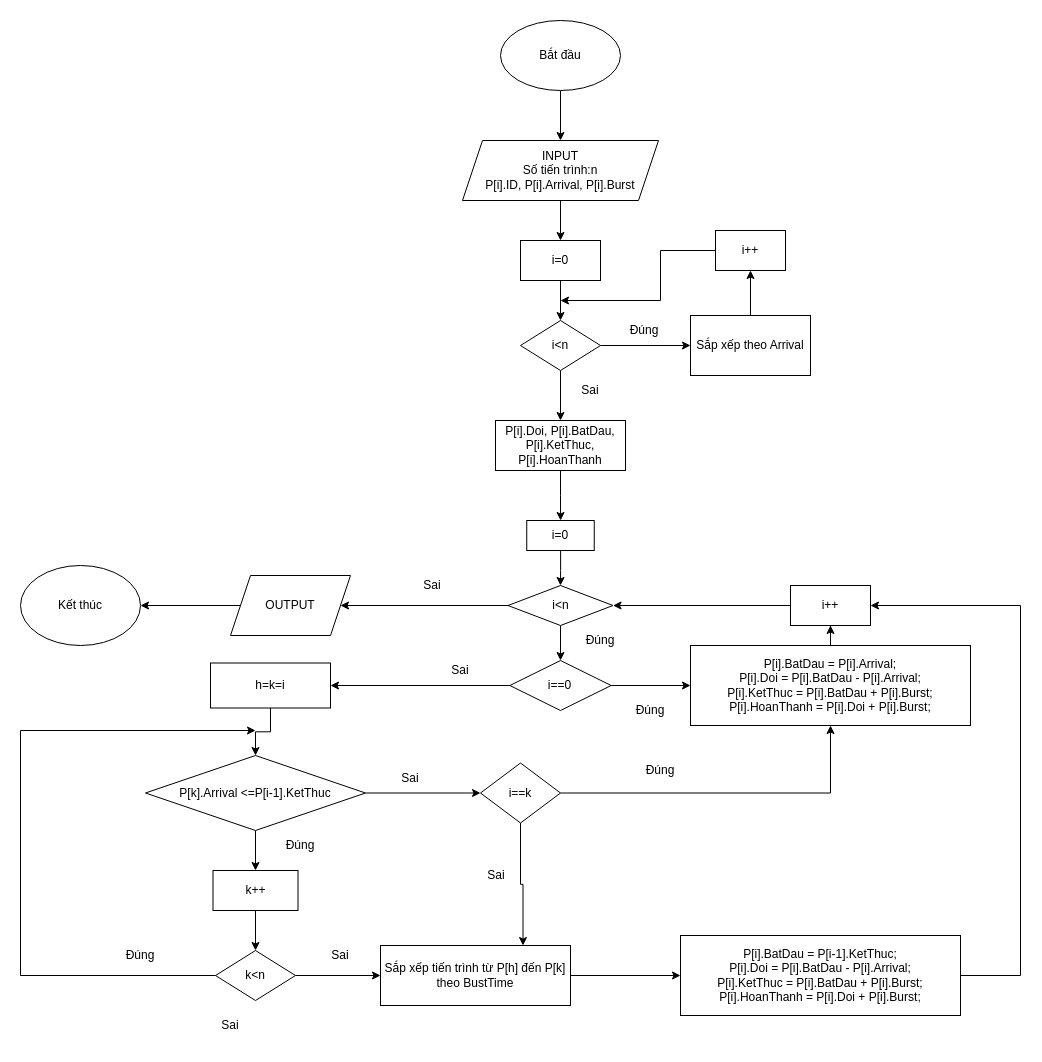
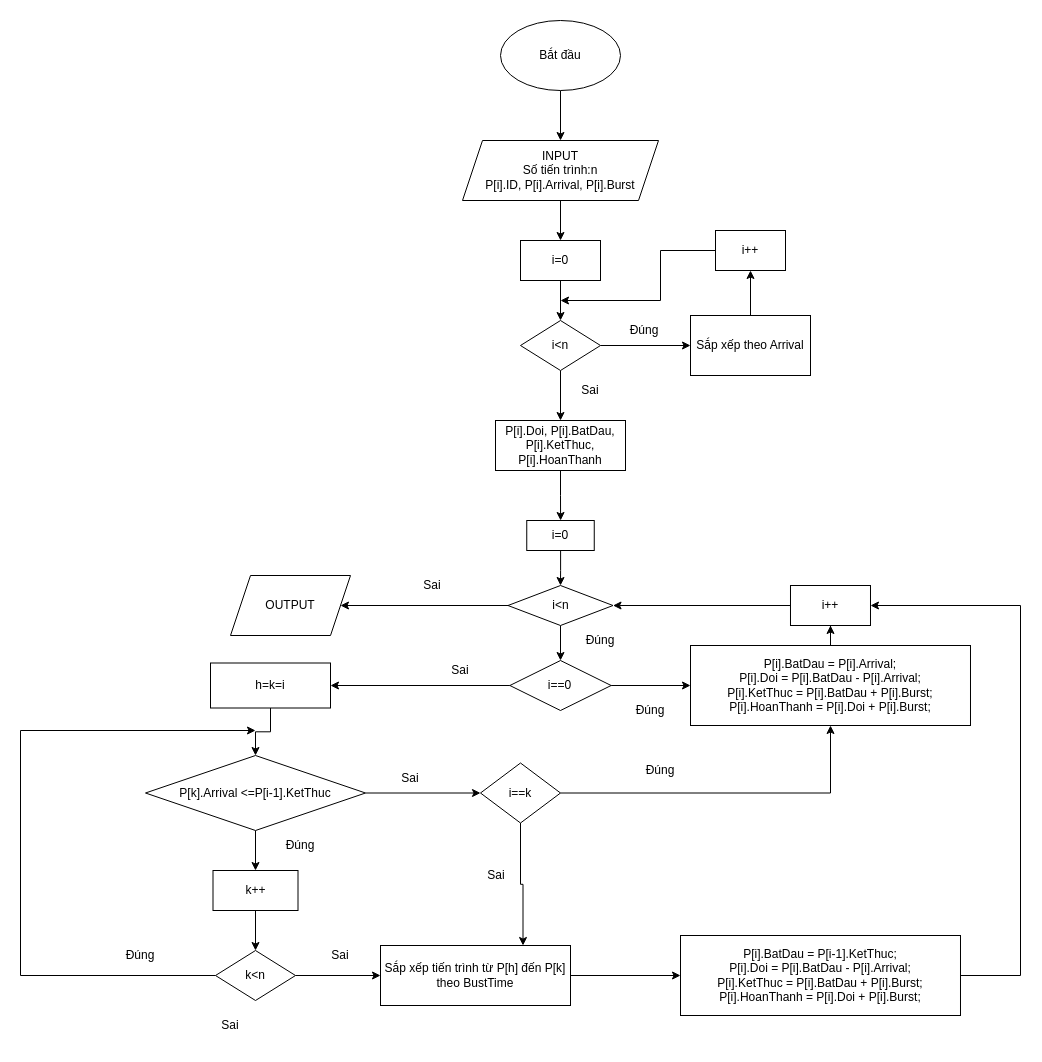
  <mxCell id="0" />
  <mxCell id="1" parent="0" />
  <mxCell id="2" style="edgeStyle=orthogonalEdgeStyle;rounded=0;orthogonalLoop=1;jettySize=auto;html=1;entryX=0.5;entryY=0;entryDx=0;entryDy=0;" edge="1" parent="1" source="3" target="5"><mxGeometry relative="1" as="geometry" /></mxCell>
  <mxCell id="3" value="Bắt đầu" style="ellipse;whiteSpace=wrap;html=1;" vertex="1" parent="1"><mxGeometry x="500" y="20" width="120" height="70" as="geometry" /></mxCell>
  <mxCell id="4" style="edgeStyle=orthogonalEdgeStyle;rounded=0;orthogonalLoop=1;jettySize=auto;html=1;entryX=0.5;entryY=0;entryDx=0;entryDy=0;" edge="1" parent="1" source="5" target="7"><mxGeometry relative="1" as="geometry" /></mxCell>
  <mxCell id="5" value="INPUT&lt;br&gt;Số tiến trình:n&lt;br&gt;P[i].ID, P[i].Arrival, P[i].Burst" style="shape=parallelogram;perimeter=parallelogramPerimeter;whiteSpace=wrap;html=1;fixedSize=1;" vertex="1" parent="1"><mxGeometry x="462" y="140" width="196" height="60" as="geometry" /></mxCell>
  <mxCell id="6" style="edgeStyle=orthogonalEdgeStyle;rounded=0;orthogonalLoop=1;jettySize=auto;html=1;entryX=0.5;entryY=0;entryDx=0;entryDy=0;" edge="1" parent="1" source="7" target="10"><mxGeometry relative="1" as="geometry" /></mxCell>
  <mxCell id="7" value="i=0" style="rounded=0;whiteSpace=wrap;html=1;" vertex="1" parent="1"><mxGeometry x="520" y="240" width="80" height="40" as="geometry" /></mxCell>
  <mxCell id="8" style="edgeStyle=orthogonalEdgeStyle;rounded=0;orthogonalLoop=1;jettySize=auto;html=1;" edge="1" parent="1" source="10" target="12"><mxGeometry relative="1" as="geometry" /></mxCell>
  <mxCell id="9" style="edgeStyle=orthogonalEdgeStyle;rounded=0;orthogonalLoop=1;jettySize=auto;html=1;entryX=0.5;entryY=0;entryDx=0;entryDy=0;" edge="1" parent="1" source="10" target="18"><mxGeometry relative="1" as="geometry" /></mxCell>
  <mxCell id="10" value="i&amp;lt;n" style="rhombus;whiteSpace=wrap;html=1;" vertex="1" parent="1"><mxGeometry x="520" y="320" width="80" height="50" as="geometry" /></mxCell>
  <mxCell id="11" style="edgeStyle=orthogonalEdgeStyle;rounded=0;orthogonalLoop=1;jettySize=auto;html=1;entryX=0.5;entryY=1;entryDx=0;entryDy=0;" edge="1" parent="1" source="12" target="15"><mxGeometry relative="1" as="geometry" /></mxCell>
  <mxCell id="12" value="Sắp xếp theo Arrival" style="rounded=0;whiteSpace=wrap;html=1;" vertex="1" parent="1"><mxGeometry x="690" y="315" width="120" height="60" as="geometry" /></mxCell>
  <mxCell id="13" value="Đúng" style="text;html=1;strokeColor=none;fillColor=none;align=center;verticalAlign=middle;whiteSpace=wrap;rounded=0;" vertex="1" parent="1"><mxGeometry x="614" y="315" width="60" height="30" as="geometry" /></mxCell>
  <mxCell id="14" style="edgeStyle=orthogonalEdgeStyle;rounded=0;orthogonalLoop=1;jettySize=auto;html=1;" edge="1" parent="1" source="15"><mxGeometry relative="1" as="geometry"><mxPoint x="560" y="300" as="targetPoint" /><Array as="points"><mxPoint x="660" y="250" /><mxPoint x="660" y="300" /></Array></mxGeometry></mxCell>
  <mxCell id="15" value="i++" style="rounded=0;whiteSpace=wrap;html=1;" vertex="1" parent="1"><mxGeometry x="715" y="230" width="70" height="40" as="geometry" /></mxCell>
  <mxCell id="16" value="Sai" style="text;html=1;strokeColor=none;fillColor=none;align=center;verticalAlign=middle;whiteSpace=wrap;rounded=0;" vertex="1" parent="1"><mxGeometry x="560" y="375" width="60" height="30" as="geometry" /></mxCell>
  <mxCell id="17" style="edgeStyle=orthogonalEdgeStyle;rounded=0;orthogonalLoop=1;jettySize=auto;html=1;" edge="1" parent="1" source="18" target="23"><mxGeometry relative="1" as="geometry"><mxPoint x="560" y="510" as="targetPoint" /></mxGeometry></mxCell>
  <mxCell id="18" value="P[i].Doi, P[i].BatDau, P[i].KetThuc, P[i].HoanThanh" style="rounded=0;whiteSpace=wrap;html=1;align=center;" vertex="1" parent="1"><mxGeometry x="495" y="420" width="130" height="50" as="geometry" /></mxCell>
  <mxCell id="19" style="edgeStyle=orthogonalEdgeStyle;rounded=0;orthogonalLoop=1;jettySize=auto;html=1;entryX=0.5;entryY=0;entryDx=0;entryDy=0;" edge="1" parent="1" source="21" target="26"><mxGeometry relative="1" as="geometry" /></mxCell>
  <mxCell id="20" style="edgeStyle=orthogonalEdgeStyle;rounded=0;orthogonalLoop=1;jettySize=auto;html=1;entryX=1;entryY=0.5;entryDx=0;entryDy=0;" edge="1" parent="1" source="21" target="32"><mxGeometry relative="1" as="geometry" /></mxCell>
  <mxCell id="21" value="i&amp;lt;n" style="rhombus;whiteSpace=wrap;html=1;align=center;" vertex="1" parent="1"><mxGeometry x="507.5" y="585" width="105" height="40" as="geometry" /></mxCell>
  <mxCell id="22" style="edgeStyle=orthogonalEdgeStyle;rounded=0;orthogonalLoop=1;jettySize=auto;html=1;entryX=0.5;entryY=0;entryDx=0;entryDy=0;" edge="1" parent="1" source="23" target="21"><mxGeometry relative="1" as="geometry" /></mxCell>
  <mxCell id="23" value="i=0" style="rounded=0;whiteSpace=wrap;html=1;align=center;" vertex="1" parent="1"><mxGeometry x="526.25" y="520" width="67.5" height="30" as="geometry" /></mxCell>
  <mxCell id="24" style="edgeStyle=orthogonalEdgeStyle;rounded=0;orthogonalLoop=1;jettySize=auto;html=1;" edge="1" parent="1" source="26" target="28"><mxGeometry relative="1" as="geometry" /></mxCell>
  <mxCell id="25" style="edgeStyle=orthogonalEdgeStyle;rounded=0;orthogonalLoop=1;jettySize=auto;html=1;entryX=1;entryY=0.5;entryDx=0;entryDy=0;" edge="1" parent="1" source="26" target="36"><mxGeometry relative="1" as="geometry" /></mxCell>
  <mxCell id="26" value="i==0" style="rhombus;whiteSpace=wrap;html=1;align=center;" vertex="1" parent="1"><mxGeometry x="509.38" y="660" width="101.25" height="50" as="geometry" /></mxCell>
  <mxCell id="27" style="edgeStyle=orthogonalEdgeStyle;rounded=0;orthogonalLoop=1;jettySize=auto;html=1;" edge="1" parent="1" source="28" target="39"><mxGeometry relative="1" as="geometry" /></mxCell>
  <mxCell id="28" value="P[i].BatDau = P[i].Arrival;&lt;br&gt;P[i].Doi = P[i].BatDau - P[i].Arrival;&lt;br&gt;P[i].KetThuc = P[i].BatDau + P[i].Burst;&lt;br&gt;P[i].HoanThanh = P[i].Doi + P[i].Burst;" style="rounded=0;whiteSpace=wrap;html=1;" vertex="1" parent="1"><mxGeometry x="690" y="645" width="279.99" height="80" as="geometry" /></mxCell>
  <mxCell id="29" value="Đúng" style="text;html=1;strokeColor=none;fillColor=none;align=center;verticalAlign=middle;whiteSpace=wrap;rounded=0;" vertex="1" parent="1"><mxGeometry x="570" y="625" width="60" height="30" as="geometry" /></mxCell>
  <mxCell id="30" value="Đúng" style="text;html=1;strokeColor=none;fillColor=none;align=center;verticalAlign=middle;whiteSpace=wrap;rounded=0;" vertex="1" parent="1"><mxGeometry x="620" y="695" width="60" height="30" as="geometry" /></mxCell>
- <mxCell id="31" style="edgeStyle=orthogonalEdgeStyle;rounded=0;orthogonalLoop=1;jettySize=auto;html=1;entryX=1;entryY=0.5;entryDx=0;entryDy=0;" edge="1" parent="1" source="32" target="34"><mxGeometry relative="1" as="geometry" /></mxCell>
  <mxCell id="32" value="OUTPUT" style="shape=parallelogram;perimeter=parallelogramPerimeter;whiteSpace=wrap;html=1;fixedSize=1;" vertex="1" parent="1"><mxGeometry x="230" y="575" width="120" height="60" as="geometry" /></mxCell>
  <mxCell id="33" value="Sai" style="text;html=1;strokeColor=none;fillColor=none;align=center;verticalAlign=middle;whiteSpace=wrap;rounded=0;" vertex="1" parent="1"><mxGeometry x="402" y="570" width="60" height="30" as="geometry" /></mxCell>
- <mxCell id="34" value="Kết thúc" style="ellipse;whiteSpace=wrap;html=1;" vertex="1" parent="1"><mxGeometry x="20" y="565" width="120" height="80" as="geometry" /></mxCell>
  <mxCell id="35" style="edgeStyle=orthogonalEdgeStyle;rounded=0;orthogonalLoop=1;jettySize=auto;html=1;entryX=0.5;entryY=0;entryDx=0;entryDy=0;" edge="1" parent="1" source="36" target="42"><mxGeometry relative="1" as="geometry" /></mxCell>
  <mxCell id="36" value="h=k=i" style="rounded=0;whiteSpace=wrap;html=1;" vertex="1" parent="1"><mxGeometry x="210" y="662.5" width="120" height="45" as="geometry" /></mxCell>
  <mxCell id="37" value="Sai" style="text;html=1;strokeColor=none;fillColor=none;align=center;verticalAlign=middle;whiteSpace=wrap;rounded=0;" vertex="1" parent="1"><mxGeometry x="430" y="655" width="60" height="30" as="geometry" /></mxCell>
  <mxCell id="38" style="edgeStyle=orthogonalEdgeStyle;rounded=0;orthogonalLoop=1;jettySize=auto;html=1;entryX=1;entryY=0.5;entryDx=0;entryDy=0;" edge="1" parent="1" source="39" target="21"><mxGeometry relative="1" as="geometry"><Array as="points"><mxPoint x="800" y="605" /></Array></mxGeometry></mxCell>
  <mxCell id="39" value="i++" style="rounded=0;whiteSpace=wrap;html=1;" vertex="1" parent="1"><mxGeometry x="789.99" y="585" width="80" height="40" as="geometry" /></mxCell>
  <mxCell id="40" style="edgeStyle=orthogonalEdgeStyle;rounded=0;orthogonalLoop=1;jettySize=auto;html=1;entryX=0.5;entryY=0;entryDx=0;entryDy=0;" edge="1" parent="1" source="42" target="44"><mxGeometry relative="1" as="geometry" /></mxCell>
  <mxCell id="41" style="edgeStyle=orthogonalEdgeStyle;rounded=0;orthogonalLoop=1;jettySize=auto;html=1;" edge="1" parent="1" source="42" target="57"><mxGeometry relative="1" as="geometry"><mxPoint x="490" y="793" as="targetPoint" /><Array as="points"><mxPoint x="475" y="793" /></Array></mxGeometry></mxCell>
  <mxCell id="42" value="P[k].Arrival &amp;lt;=P[i-1].KetThuc" style="rhombus;whiteSpace=wrap;html=1;" vertex="1" parent="1"><mxGeometry x="145" y="755" width="220" height="75" as="geometry" /></mxCell>
  <mxCell id="43" style="edgeStyle=orthogonalEdgeStyle;rounded=0;orthogonalLoop=1;jettySize=auto;html=1;entryX=0.5;entryY=0;entryDx=0;entryDy=0;" edge="1" parent="1" source="44" target="47"><mxGeometry relative="1" as="geometry" /></mxCell>
  <mxCell id="44" value="k++" style="rounded=0;whiteSpace=wrap;html=1;" vertex="1" parent="1"><mxGeometry x="212.5" y="870" width="85" height="40" as="geometry" /></mxCell>
  <mxCell id="45" style="edgeStyle=orthogonalEdgeStyle;rounded=0;orthogonalLoop=1;jettySize=auto;html=1;" edge="1" parent="1" source="47"><mxGeometry relative="1" as="geometry"><mxPoint x="255" y="730" as="targetPoint" /><Array as="points"><mxPoint x="20" y="975" /></Array></mxGeometry></mxCell>
  <mxCell id="46" style="edgeStyle=orthogonalEdgeStyle;rounded=0;orthogonalLoop=1;jettySize=auto;html=1;entryX=0;entryY=0.5;entryDx=0;entryDy=0;" edge="1" parent="1" source="47" target="51"><mxGeometry relative="1" as="geometry" /></mxCell>
  <mxCell id="47" value="k&amp;lt;n" style="rhombus;whiteSpace=wrap;html=1;" vertex="1" parent="1"><mxGeometry x="215" y="950" width="80" height="50" as="geometry" /></mxCell>
  <mxCell id="48" value="Đúng" style="text;html=1;strokeColor=none;fillColor=none;align=center;verticalAlign=middle;whiteSpace=wrap;rounded=0;" vertex="1" parent="1"><mxGeometry x="110" y="940" width="60" height="30" as="geometry" /></mxCell>
  <mxCell id="49" value="Đúng" style="text;html=1;strokeColor=none;fillColor=none;align=center;verticalAlign=middle;whiteSpace=wrap;rounded=0;" vertex="1" parent="1"><mxGeometry x="270" y="830" width="60" height="30" as="geometry" /></mxCell>
  <mxCell id="50" style="edgeStyle=orthogonalEdgeStyle;rounded=0;orthogonalLoop=1;jettySize=auto;html=1;entryX=0;entryY=0.5;entryDx=0;entryDy=0;" edge="1" parent="1" source="51" target="61"><mxGeometry relative="1" as="geometry" /></mxCell>
  <mxCell id="51" value="Sắp xếp tiến trình từ P[h] đến P[k] theo BustTime" style="rounded=0;whiteSpace=wrap;html=1;" vertex="1" parent="1"><mxGeometry x="380" y="945" width="190" height="60" as="geometry" /></mxCell>
  <mxCell id="52" value="Sai" style="text;html=1;strokeColor=none;fillColor=none;align=center;verticalAlign=middle;whiteSpace=wrap;rounded=0;" vertex="1" parent="1"><mxGeometry x="310" y="940" width="60" height="30" as="geometry" /></mxCell>
  <mxCell id="53" value="Sai" style="text;html=1;strokeColor=none;fillColor=none;align=center;verticalAlign=middle;whiteSpace=wrap;rounded=0;" vertex="1" parent="1"><mxGeometry y="1010" width="60" height="30" as="geometry" x="200" /></mxCell>
  <mxCell id="54" value="Sai" style="text;html=1;strokeColor=none;fillColor=none;align=center;verticalAlign=middle;whiteSpace=wrap;rounded=0;" vertex="1" parent="1"><mxGeometry x="380" y="762.5" width="60" height="30" as="geometry" /></mxCell>
  <mxCell id="55" style="edgeStyle=orthogonalEdgeStyle;rounded=0;orthogonalLoop=1;jettySize=auto;html=1;entryX=0.5;entryY=1;entryDx=0;entryDy=0;" edge="1" parent="1" source="57" target="28"><mxGeometry relative="1" as="geometry" /></mxCell>
  <mxCell id="56" style="edgeStyle=orthogonalEdgeStyle;rounded=0;orthogonalLoop=1;jettySize=auto;html=1;entryX=0.75;entryY=0;entryDx=0;entryDy=0;" edge="1" parent="1" source="57" target="51"><mxGeometry relative="1" as="geometry" /></mxCell>
  <mxCell id="57" value="i==k" style="rhombus;whiteSpace=wrap;html=1;" vertex="1" parent="1"><mxGeometry x="480" y="762.5" width="80" height="60" as="geometry" /></mxCell>
  <mxCell id="58" value="Đúng" style="text;html=1;strokeColor=none;fillColor=none;align=center;verticalAlign=middle;whiteSpace=wrap;rounded=0;" vertex="1" parent="1"><mxGeometry x="630" y="755" width="60" height="30" as="geometry" /></mxCell>
  <mxCell id="59" value="Sai" style="text;html=1;strokeColor=none;fillColor=none;align=center;verticalAlign=middle;whiteSpace=wrap;rounded=0;" vertex="1" parent="1"><mxGeometry x="466.25" y="860" width="60" height="30" as="geometry" /></mxCell>
  <mxCell id="60" style="edgeStyle=orthogonalEdgeStyle;rounded=0;orthogonalLoop=1;jettySize=auto;html=1;entryX=1;entryY=0.5;entryDx=0;entryDy=0;" edge="1" parent="1" source="61" target="39"><mxGeometry relative="1" as="geometry"><Array as="points"><mxPoint x="1020" y="975" /><mxPoint x="1020" y="605" /></Array></mxGeometry></mxCell>
  <mxCell id="61" value="P[i].BatDau = P[i-1].KetThuc;&lt;br&gt;P[i].Doi = P[i].BatDau - P[i].Arrival;&lt;br&gt;P[i].KetThuc = P[i].BatDau + P[i].Burst;&lt;br&gt;P[i].HoanThanh = P[i].Doi + P[i].Burst;" style="rounded=0;whiteSpace=wrap;html=1;" vertex="1" parent="1"><mxGeometry x="680" y="935" width="279.99" height="80" as="geometry" /></mxCell>
